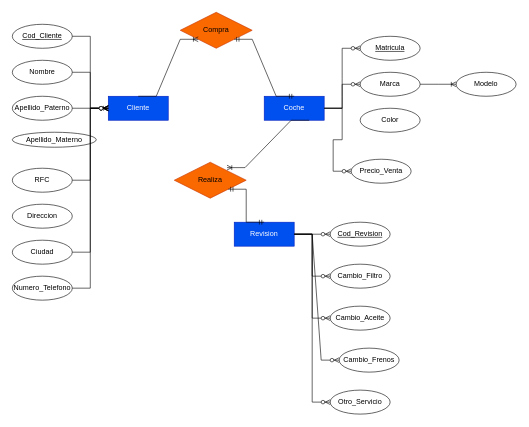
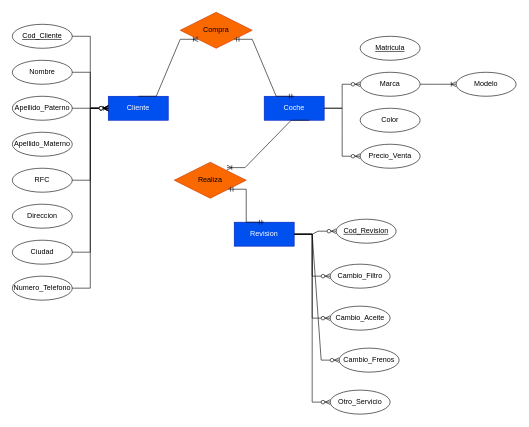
  <mxCell id="0" />
  <mxCell id="1" parent="0" />
  <mxCell id="2" value="Cliente" style="whiteSpace=wrap;html=1;align=center;fillColor=#0050ef;fontColor=#ffffff;strokeColor=#001DBC;" vertex="1" parent="1"><mxGeometry x="180" y="160" width="100" height="40" as="geometry" /></mxCell>
  <mxCell id="3" value="Coche" style="whiteSpace=wrap;html=1;align=center;fillColor=#0050ef;fontColor=#ffffff;strokeColor=#001DBC;" vertex="1" parent="1"><mxGeometry x="440" y="160" width="100" height="40" as="geometry" /></mxCell>
  <mxCell id="4" value="Revision" style="whiteSpace=wrap;html=1;align=center;fillColor=#0050ef;fontColor=#ffffff;strokeColor=#001DBC;" vertex="1" parent="1"><mxGeometry x="390" y="370" width="100" height="40" as="geometry" /></mxCell>
  <mxCell id="5" value="Compra" style="shape=rhombus;perimeter=rhombusPerimeter;whiteSpace=wrap;html=1;align=center;fillColor=#fa6800;fontColor=#000000;strokeColor=#C73500;" vertex="1" parent="1"><mxGeometry x="300" y="20" width="120" height="60" as="geometry" /></mxCell>
  <mxCell id="6" value="Realiza" style="shape=rhombus;perimeter=rhombusPerimeter;whiteSpace=wrap;html=1;align=center;fillColor=#fa6800;fontColor=#000000;strokeColor=#C73500;" vertex="1" parent="1"><mxGeometry x="290" y="270" width="120" height="60" as="geometry" /></mxCell>
  <mxCell id="7" value="" style="edgeStyle=entityRelationEdgeStyle;fontSize=12;html=1;endArrow=ERoneToMany;rounded=0;exitX=0.5;exitY=0;exitDx=0;exitDy=0;entryX=0;entryY=1;entryDx=0;entryDy=0;" edge="1" parent="1" source="2" target="5"><mxGeometry width="100" height="100" relative="1" as="geometry"><mxPoint x="280" y="460" as="sourcePoint" /><mxPoint x="380" y="360" as="targetPoint" /></mxGeometry></mxCell>
  <mxCell id="8" value="" style="edgeStyle=entityRelationEdgeStyle;fontSize=12;html=1;endArrow=ERmandOne;startArrow=ERmandOne;rounded=0;entryX=1;entryY=1;entryDx=0;entryDy=0;exitX=0.5;exitY=0;exitDx=0;exitDy=0;" edge="1" parent="1" source="3" target="5"><mxGeometry width="100" height="100" relative="1" as="geometry"><mxPoint x="280" y="460" as="sourcePoint" /><mxPoint x="380" y="360" as="targetPoint" /></mxGeometry></mxCell>
  <mxCell id="9" value="" style="edgeStyle=entityRelationEdgeStyle;fontSize=12;html=1;endArrow=ERoneToMany;rounded=0;exitX=0.75;exitY=1;exitDx=0;exitDy=0;entryX=0.733;entryY=0.15;entryDx=0;entryDy=0;entryPerimeter=0;" edge="1" parent="1" source="3" target="6"><mxGeometry width="100" height="100" relative="1" as="geometry"><mxPoint x="370" y="460" as="sourcePoint" /><mxPoint x="470" y="360" as="targetPoint" /></mxGeometry></mxCell>
  <mxCell id="10" value="" style="edgeStyle=entityRelationEdgeStyle;fontSize=12;html=1;endArrow=ERmandOne;startArrow=ERmandOne;rounded=0;exitX=0.5;exitY=0;exitDx=0;exitDy=0;entryX=1;entryY=1;entryDx=0;entryDy=0;" edge="1" parent="1" source="4" target="6"><mxGeometry width="100" height="100" relative="1" as="geometry"><mxPoint x="370" y="460" as="sourcePoint" /><mxPoint x="470" y="360" as="targetPoint" /></mxGeometry></mxCell>
  <mxCell id="11" value="Cod_Cliente" style="ellipse;whiteSpace=wrap;html=1;align=center;fontStyle=4;" vertex="1" parent="1"><mxGeometry y="40" width="100" height="40" as="geometry" x="20" /></mxCell>
  <mxCell id="12" value="" style="edgeStyle=entityRelationEdgeStyle;fontSize=12;html=1;endArrow=ERzeroToMany;endFill=1;rounded=0;exitX=1;exitY=0.5;exitDx=0;exitDy=0;" edge="1" parent="1" source="11" target="2"><mxGeometry width="100" height="100" relative="1" as="geometry"><mxPoint x="200" y="460" as="sourcePoint" /><mxPoint x="300" y="360" as="targetPoint" /></mxGeometry></mxCell>
  <mxCell id="13" value="Nombre" style="ellipse;whiteSpace=wrap;html=1;align=center;" vertex="1" parent="1"><mxGeometry y="100" width="100" height="40" as="geometry" x="20" /></mxCell>
  <mxCell id="14" value="Apellido_Paterno" style="ellipse;whiteSpace=wrap;html=1;align=center;" vertex="1" parent="1"><mxGeometry y="160" width="100" height="40" as="geometry" x="20" /></mxCell>
  <mxCell id="15" value="" style="edgeStyle=entityRelationEdgeStyle;fontSize=12;html=1;endArrow=ERzeroToMany;endFill=1;rounded=0;" edge="1" parent="1" source="13" target="2"><mxGeometry width="100" height="100" relative="1" as="geometry"><mxPoint x="200" y="460" as="sourcePoint" /><mxPoint x="300" y="360" as="targetPoint" /></mxGeometry></mxCell>
  <mxCell id="16" value="" style="edgeStyle=entityRelationEdgeStyle;fontSize=12;html=1;endArrow=ERoneToMany;rounded=0;" edge="1" parent="1" source="14" target="2"><mxGeometry width="100" height="100" relative="1" as="geometry"><mxPoint x="200" y="460" as="sourcePoint" /><mxPoint x="300" y="360" as="targetPoint" /></mxGeometry></mxCell>
- <mxCell id="17" value="Apellido_Materno" style="ellipse;whiteSpace=wrap;html=1;align=center;" vertex="1" parent="1"><mxGeometry x="20" y="220" width="140" height="25" as="geometry" /></mxCell>
+ <mxCell id="17" value="Apellido_Materno" style="ellipse;whiteSpace=wrap;html=1;align=center;" vertex="1" parent="1"><mxGeometry y="220" width="100" height="40" as="geometry" x="20" /></mxCell>
  <mxCell id="18" value="RFC" style="ellipse;whiteSpace=wrap;html=1;align=center;" vertex="1" parent="1"><mxGeometry y="280" width="100" height="40" as="geometry" x="20" /></mxCell>
  <mxCell id="19" value="Direccion" style="ellipse;whiteSpace=wrap;html=1;align=center;" vertex="1" parent="1"><mxGeometry y="340" width="100" height="40" as="geometry" x="20" /></mxCell>
  <mxCell id="20" value="Ciudad" style="ellipse;whiteSpace=wrap;html=1;align=center;" vertex="1" parent="1"><mxGeometry y="400" width="100" height="40" as="geometry" x="20" /></mxCell>
  <mxCell id="21" value="Numero_Telefono" style="ellipse;whiteSpace=wrap;html=1;align=center;" vertex="1" parent="1"><mxGeometry y="460" width="100" height="40" as="geometry" x="20" /></mxCell>
  <mxCell id="22" value="" style="edgeStyle=entityRelationEdgeStyle;fontSize=12;html=1;endArrow=ERzeroToMany;endFill=1;rounded=0;" edge="1" parent="1" source="21" target="2"><mxGeometry width="100" height="100" relative="1" as="geometry"><mxPoint x="200" y="460" as="sourcePoint" /><mxPoint x="300" y="360" as="targetPoint" /></mxGeometry></mxCell>
  <mxCell id="23" value="" style="edgeStyle=entityRelationEdgeStyle;fontSize=12;html=1;endArrow=ERzeroToMany;endFill=1;rounded=0;" edge="1" parent="1" source="20" target="2"><mxGeometry width="100" height="100" relative="1" as="geometry"><mxPoint x="200" y="460" as="sourcePoint" /><mxPoint x="300" y="360" as="targetPoint" /></mxGeometry></mxCell>
  <mxCell id="24" value="" style="edgeStyle=entityRelationEdgeStyle;fontSize=12;html=1;endArrow=ERzeroToMany;endFill=1;rounded=0;" edge="1" parent="1" source="18" target="2"><mxGeometry width="100" height="100" relative="1" as="geometry"><mxPoint x="200" y="460" as="sourcePoint" /><mxPoint x="300" y="360" as="targetPoint" /></mxGeometry></mxCell>
  <mxCell id="25" value="&lt;div&gt;Matricula&lt;/div&gt;" style="ellipse;whiteSpace=wrap;html=1;align=center;fontStyle=4;" vertex="1" parent="1"><mxGeometry x="600" y="60" width="100" height="40" as="geometry" /></mxCell>
  <mxCell id="26" value="Marca" style="ellipse;whiteSpace=wrap;html=1;align=center;" vertex="1" parent="1"><mxGeometry x="600" y="120" width="100" height="40" as="geometry" /></mxCell>
  <mxCell id="27" value="Color" style="ellipse;whiteSpace=wrap;html=1;align=center;" vertex="1" parent="1"><mxGeometry x="600" y="180" width="100" height="40" as="geometry" /></mxCell>
- <mxCell id="28" value="Precio_Venta" style="ellipse;whiteSpace=wrap;html=1;align=center;" vertex="1" parent="1"><mxGeometry x="585" y="265" width="100" height="40" as="geometry" /></mxCell>
+ <mxCell id="28" value="Precio_Venta" style="ellipse;whiteSpace=wrap;html=1;align=center;" vertex="1" parent="1"><mxGeometry x="600" y="240" width="100" height="40" as="geometry" /></mxCell>
  <mxCell id="29" value="&lt;div&gt;Modelo&lt;/div&gt;" style="ellipse;whiteSpace=wrap;html=1;align=center;" vertex="1" parent="1"><mxGeometry x="760" y="120" width="100" height="40" as="geometry" /></mxCell>
  <mxCell id="30" value="" style="edgeStyle=entityRelationEdgeStyle;fontSize=12;html=1;endArrow=ERoneToMany;rounded=0;" edge="1" parent="1" source="26" target="29"><mxGeometry width="100" height="100" relative="1" as="geometry"><mxPoint x="640" y="370" as="sourcePoint" /><mxPoint x="740" y="270" as="targetPoint" /></mxGeometry></mxCell>
- <mxCell id="31" value="" style="edgeStyle=entityRelationEdgeStyle;fontSize=12;html=1;endArrow=ERzeroToMany;endFill=1;rounded=0;" edge="1" parent="1" source="3" target="25"><mxGeometry width="100" height="100" relative="1" as="geometry"><mxPoint x="640" y="370" as="sourcePoint" /><mxPoint x="740" y="270" as="targetPoint" /></mxGeometry></mxCell>
  <mxCell id="32" value="" style="edgeStyle=entityRelationEdgeStyle;fontSize=12;html=1;endArrow=ERzeroToMany;endFill=1;rounded=0;" edge="1" parent="1" source="3" target="26"><mxGeometry width="100" height="100" relative="1" as="geometry"><mxPoint x="640" y="370" as="sourcePoint" /><mxPoint x="740" y="270" as="targetPoint" /></mxGeometry></mxCell>
  <mxCell id="33" value="" style="edgeStyle=entityRelationEdgeStyle;fontSize=12;html=1;endArrow=ERzeroToMany;endFill=1;rounded=0;" edge="1" parent="1" source="3" target="28"><mxGeometry width="100" height="100" relative="1" as="geometry"><mxPoint x="640" y="370" as="sourcePoint" /><mxPoint x="740" y="270" as="targetPoint" /></mxGeometry></mxCell>
- <mxCell id="34" value="Cod_Revision" style="ellipse;whiteSpace=wrap;html=1;align=center;fontStyle=4;" vertex="1" parent="1"><mxGeometry x="550" y="370" width="100" height="40" as="geometry" /></mxCell>
+ <mxCell id="34" value="Cod_Revision" style="ellipse;whiteSpace=wrap;html=1;align=center;fontStyle=4;" vertex="1" parent="1"><mxGeometry x="560" y="365" width="100" height="40" as="geometry" /></mxCell>
  <mxCell id="35" value="Cambio_Filtro" style="ellipse;whiteSpace=wrap;html=1;align=center;" vertex="1" parent="1"><mxGeometry x="550" y="440" width="100" height="40" as="geometry" /></mxCell>
  <mxCell id="36" value="Cambio_Aceite" style="ellipse;whiteSpace=wrap;html=1;align=center;" vertex="1" parent="1"><mxGeometry x="550" y="510" width="100" height="40" as="geometry" /></mxCell>
  <mxCell id="37" value="&lt;div&gt;Cambio_Frenos&lt;/div&gt;" style="ellipse;whiteSpace=wrap;html=1;align=center;" vertex="1" parent="1"><mxGeometry x="565" y="580" width="100" height="40" as="geometry" /></mxCell>
  <mxCell id="38" value="Otro_Servicio" style="ellipse;whiteSpace=wrap;html=1;align=center;" vertex="1" parent="1"><mxGeometry x="550" y="650" width="100" height="40" as="geometry" /></mxCell>
  <mxCell id="39" value="" style="edgeStyle=entityRelationEdgeStyle;fontSize=12;html=1;endArrow=ERzeroToMany;endFill=1;rounded=0;" edge="1" parent="1" source="4" target="34"><mxGeometry width="100" height="100" relative="1" as="geometry"><mxPoint x="410" y="490" as="sourcePoint" /><mxPoint x="580" y="360" as="targetPoint" /></mxGeometry></mxCell>
  <mxCell id="40" value="" style="edgeStyle=entityRelationEdgeStyle;fontSize=12;html=1;endArrow=ERzeroToMany;endFill=1;rounded=0;" edge="1" parent="1" source="4" target="35"><mxGeometry width="100" height="100" relative="1" as="geometry"><mxPoint x="410" y="490" as="sourcePoint" /><mxPoint x="530" y="480" as="targetPoint" /></mxGeometry></mxCell>
  <mxCell id="41" value="" style="edgeStyle=entityRelationEdgeStyle;fontSize=12;html=1;endArrow=ERzeroToMany;endFill=1;rounded=0;" edge="1" parent="1" source="4" target="36"><mxGeometry width="100" height="100" relative="1" as="geometry"><mxPoint x="410" y="400" as="sourcePoint" /><mxPoint x="510" y="300" as="targetPoint" /></mxGeometry></mxCell>
  <mxCell id="42" value="" style="edgeStyle=entityRelationEdgeStyle;fontSize=12;html=1;endArrow=ERzeroToMany;endFill=1;rounded=0;" edge="1" parent="1" source="4" target="37"><mxGeometry width="100" height="100" relative="1" as="geometry"><mxPoint x="410" y="400" as="sourcePoint" /><mxPoint x="510" y="300" as="targetPoint" /></mxGeometry></mxCell>
  <mxCell id="43" value="" style="edgeStyle=entityRelationEdgeStyle;fontSize=12;html=1;endArrow=ERzeroToMany;endFill=1;rounded=0;" edge="1" parent="1" source="4" target="38"><mxGeometry width="100" height="100" relative="1" as="geometry"><mxPoint x="410" y="400" as="sourcePoint" /><mxPoint x="510" y="300" as="targetPoint" /></mxGeometry></mxCell>
